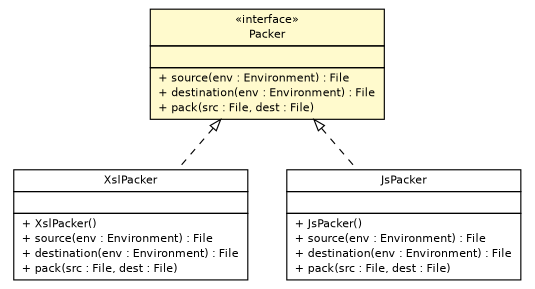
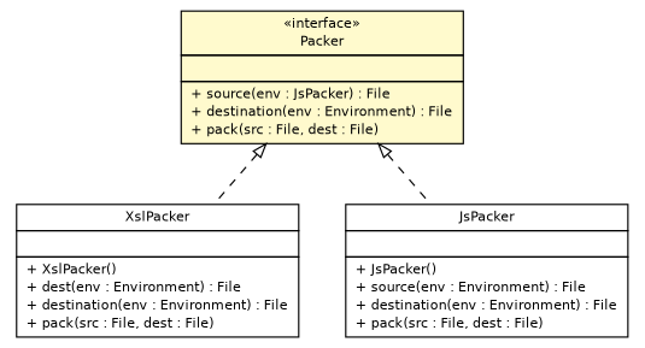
  digraph {
    nodesep=0.25
    ranksep=0.5
    node [fontcolor=black fontname=Helvetica fontsize=10.0 shape=plaintext]
    edge [arrowtail=empty dir=back fontname=Helvetica fontsize=10 headport=p labelfontname=Helvetica labelfontsize=10 style=dashed tailport=p]
-   n1 [label=<<table title="com.rexsl.maven.Packer" border="0" cellborder="1" cellspacing="0" cellpadding="2" port="p" bgcolor="lemonChiffon" href="./Packer.html"> 		<tr><td><table border="0" cellspacing="0" cellpadding="1"> <tr><td align="center" balign="center"> &#171;interface&#187; </td></tr> <tr><td align="center" balign="center"> Packer </td></tr> 		</table></td></tr> 		<tr><td><table border="0" cellspacing="0" cellpadding="1"> <tr><td align="left" balign="left">  </td></tr> 		</table></td></tr> 		<tr><td><table border="0" cellspacing="0" cellpadding="1"> <tr><td align="left" balign="left"> + source(env : Environment) : File </td></tr> <tr><td align="left" balign="left"> + destination(env : Environment) : File </td></tr> <tr><td align="left" balign="left"> + pack(src : File, dest : File) </td></tr> 		</table></td></tr> 		</table>>]
-   n2 [label=<<table title="com.rexsl.maven.packers.XslPacker" border="0" cellborder="1" cellspacing="0" cellpadding="2" port="p" href="./packers/XslPacker.html"> 		<tr><td><table border="0" cellspacing="0" cellpadding="1"> <tr><td align="center" balign="center"> XslPacker </td></tr> 		</table></td></tr> 		<tr><td><table border="0" cellspacing="0" cellpadding="1"> <tr><td align="left" balign="left">  </td></tr> 		</table></td></tr> 		<tr><td><table border="0" cellspacing="0" cellpadding="1"> <tr><td align="left" balign="left"> + XslPacker() </td></tr> <tr><td align="left" balign="left"> + source(env : Environment) : File </td></tr> <tr><td align="left" balign="left"> + destination(env : Environment) : File </td></tr> <tr><td align="left" balign="left"> + pack(src : File, dest : File) </td></tr> 		</table></td></tr> 		</table>>]
+   n1 [label=<<table title="com.rexsl.maven.Packer" border="0" cellborder="1" cellspacing="0" cellpadding="2" port="p" bgcolor="lemonChiffon" href="./Packer.html"> 		<tr><td><table border="0" cellspacing="0" cellpadding="1"> <tr><td align="center" balign="center"> &#171;interface&#187; </td></tr> <tr><td align="center" balign="center"> Packer </td></tr> 		</table></td></tr> 		<tr><td><table border="0" cellspacing="0" cellpadding="1"> <tr><td align="left" balign="left">  </td></tr> 		</table></td></tr> 		<tr><td><table border="0" cellspacing="0" cellpadding="1"> <tr><td align="left" balign="left"> + source(env : JsPacker) : File </td></tr> <tr><td align="left" balign="left"> + destination(env : Environment) : File </td></tr> <tr><td align="left" balign="left"> + pack(src : File, dest : File) </td></tr> 		</table></td></tr> 		</table>>]
+   n2 [label=<<table title="com.rexsl.maven.packers.XslPacker" border="0" cellborder="1" cellspacing="0" cellpadding="2" port="p" href="./packers/XslPacker.html"> 		<tr><td><table border="0" cellspacing="0" cellpadding="1"> <tr><td align="center" balign="center"> XslPacker </td></tr> 		</table></td></tr> 		<tr><td><table border="0" cellspacing="0" cellpadding="1"> <tr><td align="left" balign="left">  </td></tr> 		</table></td></tr> 		<tr><td><table border="0" cellspacing="0" cellpadding="1"> <tr><td align="left" balign="left"> + XslPacker() </td></tr> <tr><td align="left" balign="left"> + dest(env : Environment) : File </td></tr> <tr><td align="left" balign="left"> + destination(env : Environment) : File </td></tr> <tr><td align="left" balign="left"> + pack(src : File, dest : File) </td></tr> 		</table></td></tr> 		</table>>]
    n3 [label=<<table title="com.rexsl.maven.packers.JsPacker" border="0" cellborder="1" cellspacing="0" cellpadding="2" port="p" href="./packers/JsPacker.html"> 		<tr><td><table border="0" cellspacing="0" cellpadding="1"> <tr><td align="center" balign="center"> JsPacker </td></tr> 		</table></td></tr> 		<tr><td><table border="0" cellspacing="0" cellpadding="1"> <tr><td align="left" balign="left">  </td></tr> 		</table></td></tr> 		<tr><td><table border="0" cellspacing="0" cellpadding="1"> <tr><td align="left" balign="left"> + JsPacker() </td></tr> <tr><td align="left" balign="left"> + source(env : Environment) : File </td></tr> <tr><td align="left" balign="left"> + destination(env : Environment) : File </td></tr> <tr><td align="left" balign="left"> + pack(src : File, dest : File) </td></tr> 		</table></td></tr> 		</table>>]
    n1 -> n2
    n1 -> n3
  }
